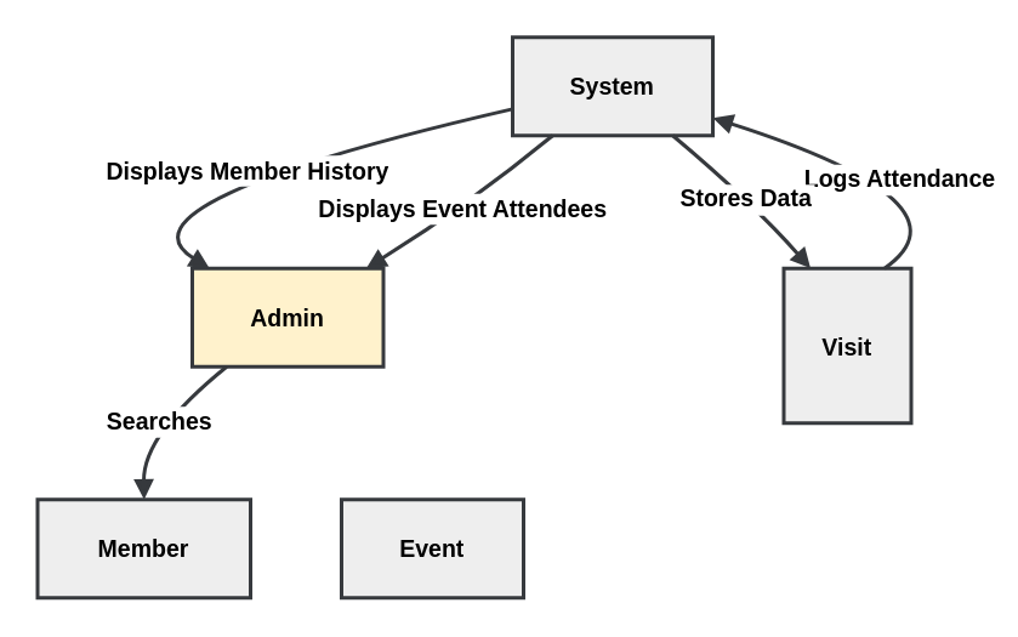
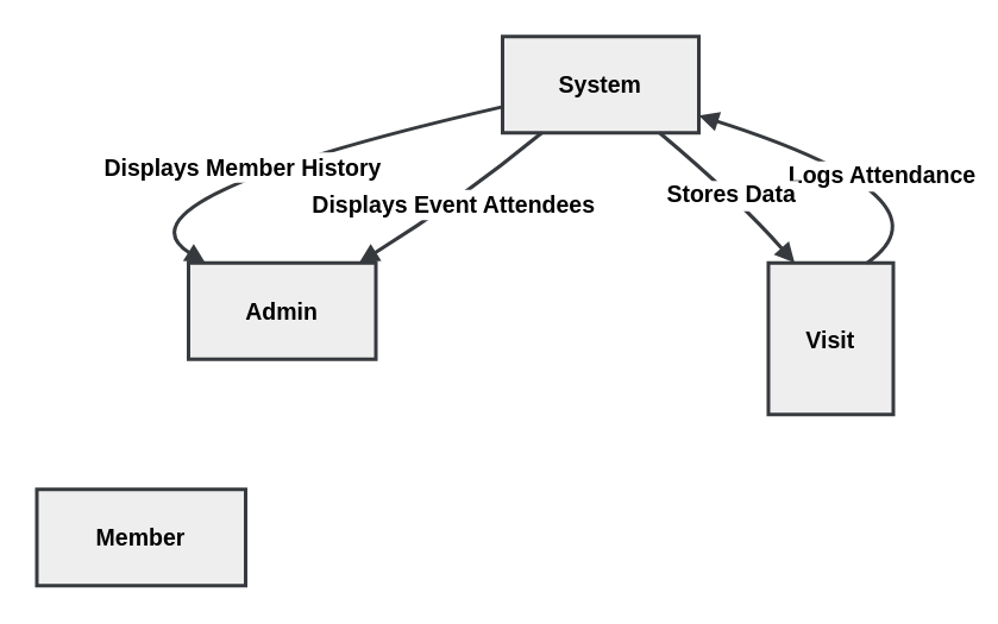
  <mxCell id="0" />
  <mxCell id="1" parent="0" />
- <mxCell id="2" value="Admin" style="whiteSpace=wrap;strokeWidth=2;fontStyle=1;fontSize=13;fillColor=#fff2cc;strokeColor=#36393d;" vertex="1" parent="1"><mxGeometry x="105" y="147" width="105" height="54" as="geometry" /></mxCell>
+ <mxCell id="2" value="Admin" style="whiteSpace=wrap;strokeWidth=2;fontStyle=1;fontSize=13;fillColor=#eeeeee;strokeColor=#36393d;" vertex="1" parent="1"><mxGeometry x="105" y="147" width="105" height="54" as="geometry" /></mxCell>
  <mxCell id="3" value="Member" style="whiteSpace=wrap;strokeWidth=2;fontStyle=1;fontSize=13;fillColor=#eeeeee;strokeColor=#36393d;" vertex="1" parent="1"><mxGeometry x="20" y="274" width="117" height="54" as="geometry" /></mxCell>
- <mxCell id="4" value="Event" style="whiteSpace=wrap;strokeWidth=2;fontStyle=1;fontSize=13;fillColor=#eeeeee;strokeColor=#36393d;" vertex="1" parent="1"><mxGeometry x="187" y="274" width="100" height="54" as="geometry" /></mxCell>
  <mxCell id="5" value="System" style="whiteSpace=wrap;strokeWidth=2;fontStyle=1;fontSize=13;fillColor=#eeeeee;strokeColor=#36393d;" vertex="1" parent="1"><mxGeometry x="281" y="20" width="110" height="54" as="geometry" /></mxCell>
  <mxCell id="6" value="Visit" style="whiteSpace=wrap;strokeWidth=2;fontStyle=1;fontSize=13;fillColor=#eeeeee;strokeColor=#36393d;" vertex="1" parent="1"><mxGeometry x="430" y="147" width="70" height="85" as="geometry" /></mxCell>
- <mxCell id="7" value="Searches" style="curved=1;startArrow=none;endArrow=block;exitX=0.18;exitY=1;entryX=0.5;entryY=0;rounded=0;fontStyle=1;strokeWidth=2;fontSize=13;fillColor=#eeeeee;strokeColor=#36393d;" edge="1" parent="1" source="2" target="3"><mxGeometry relative="1" as="geometry"><Array as="points"><mxPoint x="78" y="238" /></Array></mxGeometry></mxCell>
  <mxCell id="8" value="Displays Member History" style="curved=1;startArrow=none;endArrow=block;exitX=0;exitY=0.73;entryX=0.09;entryY=0;rounded=0;fontStyle=1;strokeWidth=2;fontSize=13;fillColor=#eeeeee;strokeColor=#36393d;" edge="1" parent="1" source="5" target="2"><mxGeometry relative="1" as="geometry"><Array as="points"><mxPoint x="57" y="111" /></Array></mxGeometry></mxCell>
  <mxCell id="9" value="Displays Event Attendees" style="curved=1;startArrow=none;endArrow=block;exitX=0.2;exitY=1;entryX=0.91;entryY=0;rounded=0;fontStyle=1;strokeWidth=2;fontSize=13;fillColor=#eeeeee;strokeColor=#36393d;" edge="1" parent="1" source="5" target="2"><mxGeometry relative="1" as="geometry"><Array as="points"><mxPoint x="258" y="111" /></Array></mxGeometry></mxCell>
  <mxCell id="10" value="Logs Attendance" style="curved=1;startArrow=none;endArrow=block;exitX=0.79;exitY=0;entryX=1;entryY=0.82;rounded=0;fontStyle=1;strokeWidth=2;fontSize=13;fillColor=#eeeeee;strokeColor=#36393d;" edge="1" parent="1" source="6" target="5"><mxGeometry relative="1" as="geometry"><Array as="points"><mxPoint x="537" y="111" /></Array></mxGeometry></mxCell>
  <mxCell id="11" value="Stores Data" style="curved=1;startArrow=none;endArrow=block;exitX=0.8;exitY=1;entryX=0.21;entryY=0;rounded=0;fontStyle=1;strokeWidth=2;fontSize=13;fillColor=#eeeeee;strokeColor=#36393d;" edge="1" parent="1" source="5" target="6"><mxGeometry relative="1" as="geometry"><Array as="points"><mxPoint x="413" y="111" /></Array></mxGeometry></mxCell>
